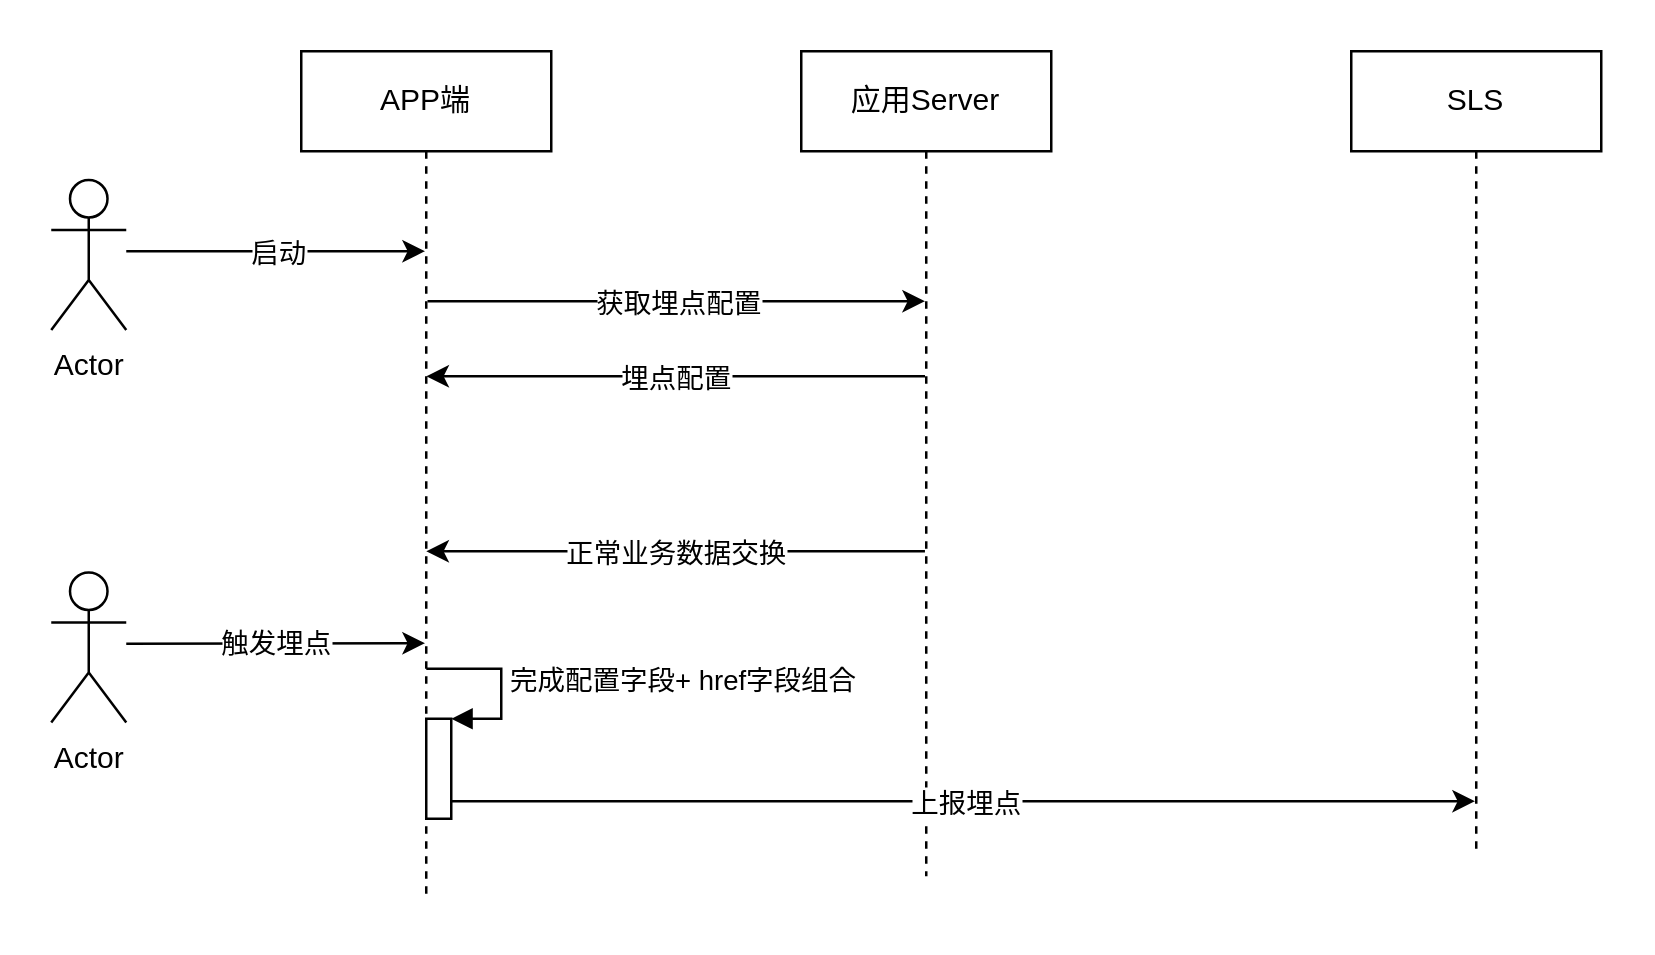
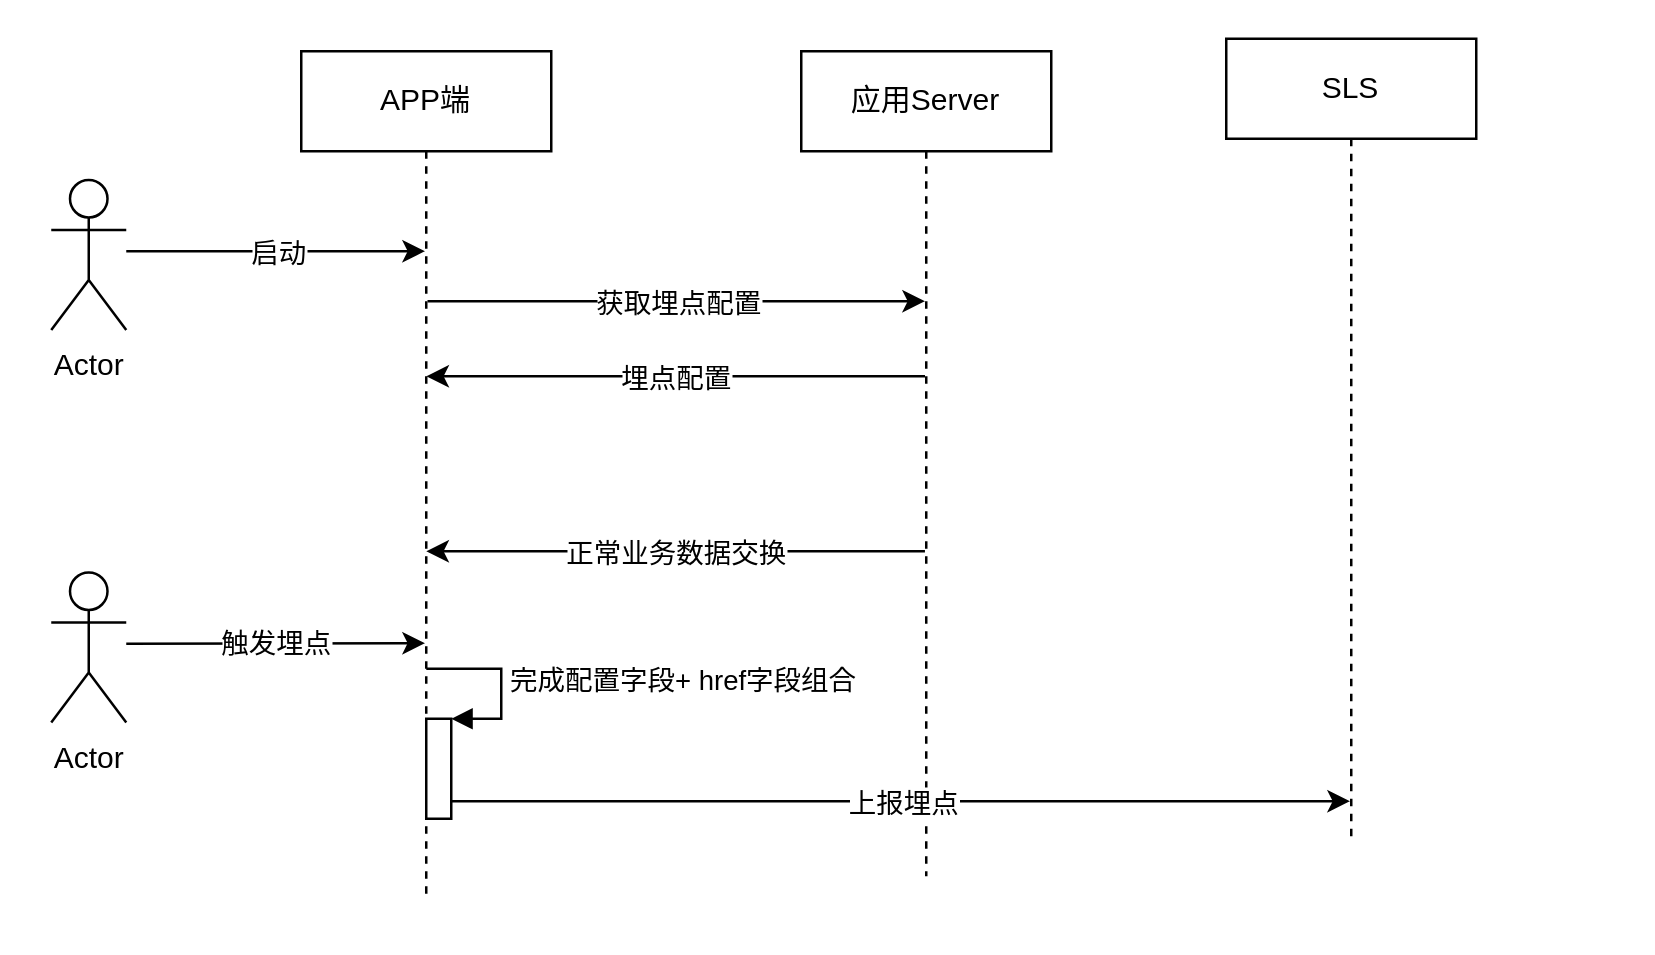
  <mxCell id="0" />
  <mxCell id="1" parent="0" />
  <mxCell id="2" value="Actor" style="shape=umlActor;verticalLabelPosition=bottom;verticalAlign=top;html=1;outlineConnect=0;" vertex="1" parent="1"><mxGeometry x="20" y="71.5" width="30" height="60" as="geometry" /></mxCell>
  <mxCell id="3" value="APP端" style="shape=umlLifeline;perimeter=lifelinePerimeter;whiteSpace=wrap;html=1;container=1;collapsible=0;recursiveResize=0;outlineConnect=0;" vertex="1" parent="1"><mxGeometry x="120" y="20" width="100" height="340" as="geometry" /></mxCell>
  <mxCell id="4" value="" style="html=1;points=[];perimeter=orthogonalPerimeter;" vertex="1" parent="3"><mxGeometry x="50" y="267" width="10" height="40" as="geometry" /></mxCell>
  <mxCell id="5" value="完成配置字段+ href字段组合" style="edgeStyle=orthogonalEdgeStyle;html=1;align=left;spacingLeft=2;endArrow=block;rounded=0;entryX=1;entryY=0;" edge="1" target="4" parent="3"><mxGeometry relative="1" as="geometry"><mxPoint x="50.024" y="247.0" as="sourcePoint" /><Array as="points"><mxPoint x="80" y="247" /><mxPoint x="80" y="267" /></Array></mxGeometry></mxCell>
  <mxCell id="6" value="应用Server" style="shape=umlLifeline;perimeter=lifelinePerimeter;whiteSpace=wrap;html=1;container=1;collapsible=0;recursiveResize=0;outlineConnect=0;" vertex="1" parent="1"><mxGeometry x="320" y="20" width="100" height="330" as="geometry" /></mxCell>
- <mxCell id="7" value="SLS" style="shape=umlLifeline;perimeter=lifelinePerimeter;whiteSpace=wrap;html=1;container=1;collapsible=0;recursiveResize=0;outlineConnect=0;" vertex="1" parent="1"><mxGeometry x="540" y="20" width="100" height="320" as="geometry" /></mxCell>
+ <mxCell id="7" value="SLS" style="shape=umlLifeline;perimeter=lifelinePerimeter;whiteSpace=wrap;html=1;container=1;collapsible=0;recursiveResize=0;outlineConnect=0;" vertex="1" parent="1"><mxGeometry x="490" y="15" width="100" height="320" as="geometry" /></mxCell>
  <mxCell id="8" value="" style="endArrow=classic;html=1;" edge="1" parent="1" target="3"><mxGeometry relative="1" as="geometry"><mxPoint x="50" y="100" as="sourcePoint" /><mxPoint x="120" y="100" as="targetPoint" /></mxGeometry></mxCell>
  <mxCell id="9" value="启动" style="edgeLabel;resizable=0;html=1;align=center;verticalAlign=middle;" connectable="0" vertex="1" parent="8"><mxGeometry relative="1" as="geometry" /></mxCell>
  <mxCell id="10" value="" style="endArrow=classic;html=1;" edge="1" parent="1" target="6"><mxGeometry relative="1" as="geometry"><mxPoint x="170.5" y="120" as="sourcePoint" /><mxPoint x="320" y="120" as="targetPoint" /></mxGeometry></mxCell>
  <mxCell id="11" value="获取埋点配置" style="edgeLabel;resizable=0;html=1;align=center;verticalAlign=middle;" connectable="0" vertex="1" parent="10"><mxGeometry relative="1" as="geometry" /></mxCell>
  <mxCell id="12" value="" style="endArrow=classic;html=1;" edge="1" parent="1"><mxGeometry relative="1" as="geometry"><mxPoint x="369.5" y="150" as="sourcePoint" /><mxPoint x="170.024" y="150" as="targetPoint" /></mxGeometry></mxCell>
  <mxCell id="13" value="埋点配置" style="edgeLabel;resizable=0;html=1;align=center;verticalAlign=middle;" connectable="0" vertex="1" parent="12"><mxGeometry relative="1" as="geometry" /></mxCell>
  <mxCell id="14" value="Actor" style="shape=umlActor;verticalLabelPosition=bottom;verticalAlign=top;html=1;outlineConnect=0;" vertex="1" parent="1"><mxGeometry x="20" y="228.5" width="30" height="60" as="geometry" /></mxCell>
  <mxCell id="15" value="" style="endArrow=classic;html=1;" edge="1" parent="1"><mxGeometry relative="1" as="geometry"><mxPoint x="50" y="257" as="sourcePoint" /><mxPoint x="169.5" y="256.76" as="targetPoint" /></mxGeometry></mxCell>
  <mxCell id="16" value="触发埋点" style="edgeLabel;resizable=0;html=1;align=center;verticalAlign=middle;" connectable="0" vertex="1" parent="15"><mxGeometry relative="1" as="geometry" /></mxCell>
  <mxCell id="17" value="" style="endArrow=classic;html=1;" edge="1" parent="1"><mxGeometry relative="1" as="geometry"><mxPoint x="369.48" y="220" as="sourcePoint" /><mxPoint x="170.004" y="220" as="targetPoint" /></mxGeometry></mxCell>
  <mxCell id="18" value="正常业务数据交换" style="edgeLabel;resizable=0;html=1;align=center;verticalAlign=middle;" connectable="0" vertex="1" parent="17"><mxGeometry relative="1" as="geometry" /></mxCell>
  <mxCell id="19" value="" style="endArrow=classic;html=1;" edge="1" parent="1" target="7"><mxGeometry relative="1" as="geometry"><mxPoint x="180" y="320" as="sourcePoint" /><mxPoint x="329.5" y="320" as="targetPoint" /></mxGeometry></mxCell>
  <mxCell id="20" value="上报埋点" style="edgeLabel;resizable=0;html=1;align=center;verticalAlign=middle;" connectable="0" vertex="1" parent="19"><mxGeometry relative="1" as="geometry" /></mxCell>
